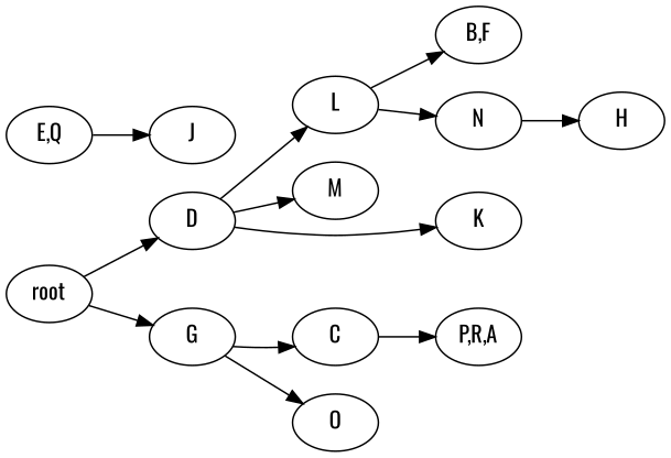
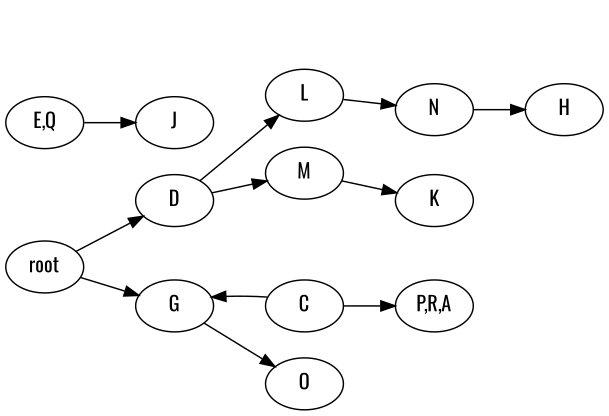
  strict digraph {
    fontname=Oswald
    rankdir=LR
    node [fontname=Oswald]
    edge [fontname=Oswald]
    n1 [label=root]
    n2 [label=D]
    n3 [label=G]
    n4 [label=L]
    n5 [label=M]
    n6 [label=C]
    n7 [label=O]
-   n8 [label="B,F"]
    n9 [label=N]
    n10 [label=K]
    n11 [label="P,R,A"]
    n12 [label=H]
    n13 [label="E,Q"]
    n14 [label=J]
    n1 -> n2
    n1 -> n3
    n2 -> n4
    n2 -> n5
-   n3 -> n6
+   n6 -> n3
    n3 -> n7
-   n4 -> n8
    n4 -> n9
-   n2 -> n10
+   n5 -> n10
    n6 -> n11
    n9 -> n12
    n13 -> n14
  }
